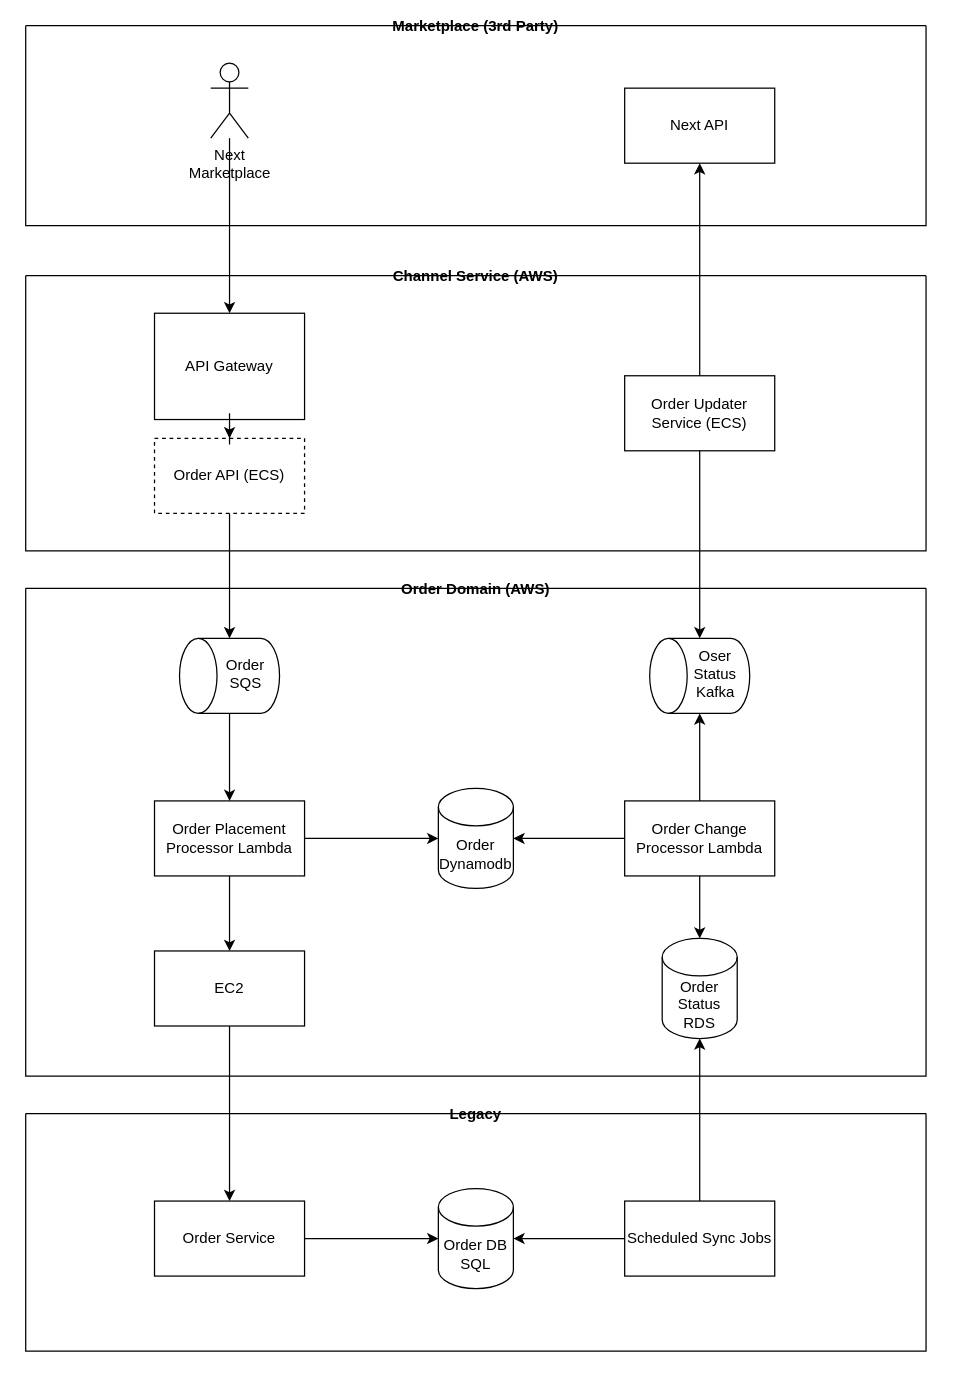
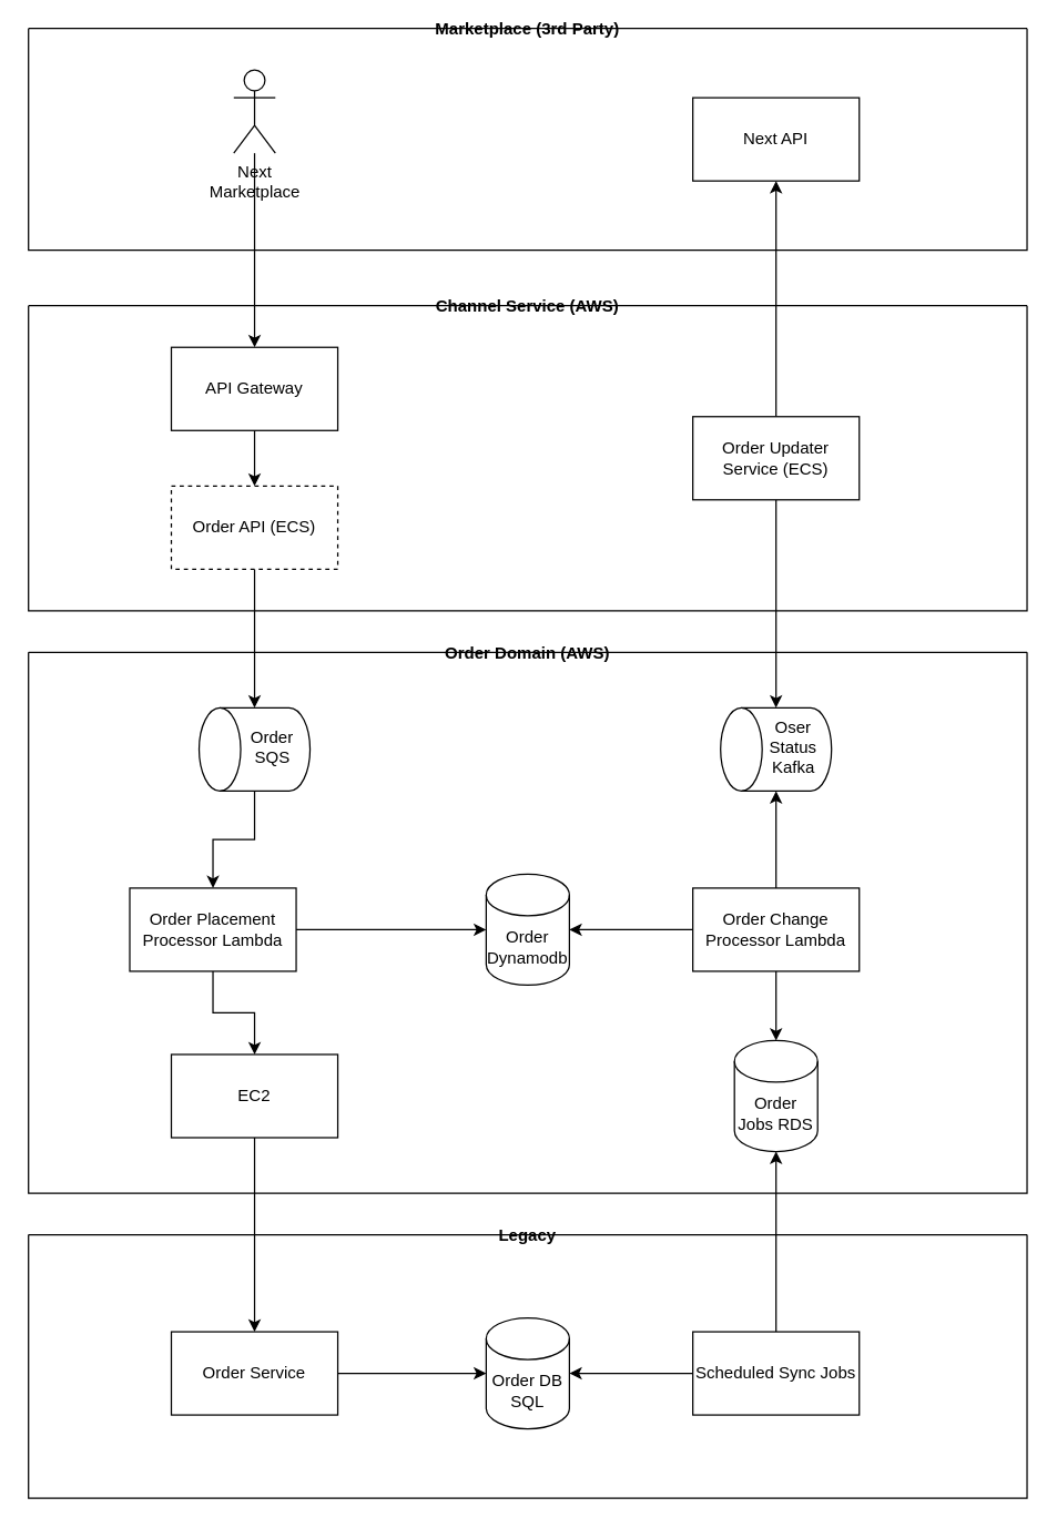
  <mxCell id="0" />
  <mxCell id="1" parent="0" />
  <mxCell id="2" style="edgeStyle=orthogonalEdgeStyle;rounded=0;orthogonalLoop=1;jettySize=auto;html=1;entryX=0.5;entryY=0;entryDx=0;entryDy=0;" parent="1" source="34" target="30" edge="1"><mxGeometry relative="1" as="geometry" /></mxCell>
  <mxCell id="3" style="edgeStyle=orthogonalEdgeStyle;rounded=0;orthogonalLoop=1;jettySize=auto;html=1;" parent="1" source="29" target="25" edge="1"><mxGeometry relative="1" as="geometry" /></mxCell>
  <mxCell id="4" style="edgeStyle=orthogonalEdgeStyle;rounded=0;orthogonalLoop=1;jettySize=auto;html=1;" parent="1" source="11" target="14" edge="1"><mxGeometry relative="1" as="geometry"><mxPoint x="559" y="740" as="targetPoint" /></mxGeometry></mxCell>
  <mxCell id="5" style="edgeStyle=orthogonalEdgeStyle;rounded=0;orthogonalLoop=1;jettySize=auto;html=1;" parent="1" source="28" target="33" edge="1"><mxGeometry relative="1" as="geometry" /></mxCell>
  <mxCell id="6" style="edgeStyle=orthogonalEdgeStyle;rounded=0;orthogonalLoop=1;jettySize=auto;html=1;" parent="1" source="28" target="24" edge="1"><mxGeometry relative="1" as="geometry"><mxPoint x="690" y="500" as="targetPoint" /></mxGeometry></mxCell>
  <mxCell id="7" value="Legacy" style="swimlane;startSize=0;" parent="1" vertex="1"><mxGeometry x="20" y="890" width="720" height="190" as="geometry" /></mxCell>
  <mxCell id="8" style="edgeStyle=orthogonalEdgeStyle;rounded=0;orthogonalLoop=1;jettySize=auto;html=1;" parent="7" source="9" target="10" edge="1"><mxGeometry relative="1" as="geometry" /></mxCell>
  <mxCell id="9" value="Order Service" style="rounded=0;whiteSpace=wrap;html=1;" parent="7" vertex="1"><mxGeometry x="103" y="70" width="120" height="60" as="geometry" /></mxCell>
  <mxCell id="10" value="Order DB SQL" style="shape=cylinder3;whiteSpace=wrap;html=1;boundedLbl=1;backgroundOutline=1;size=15;" parent="7" vertex="1"><mxGeometry x="330" y="60" width="60" height="80" as="geometry" /></mxCell>
  <mxCell id="11" value="Scheduled Sync Jobs" style="rounded=0;whiteSpace=wrap;html=1;" parent="7" vertex="1"><mxGeometry x="479" y="70" width="120" height="60" as="geometry" /></mxCell>
  <mxCell id="12" style="edgeStyle=orthogonalEdgeStyle;rounded=0;orthogonalLoop=1;jettySize=auto;html=1;entryX=1;entryY=0.5;entryDx=0;entryDy=0;entryPerimeter=0;" parent="7" source="11" target="10" edge="1"><mxGeometry relative="1" as="geometry" /></mxCell>
  <mxCell id="13" value="Order Domain (AWS)" style="swimlane;startSize=0;" parent="1" vertex="1"><mxGeometry x="20" y="470" width="720" height="390" as="geometry" /></mxCell>
- <mxCell id="14" value="Order Status RDS" style="shape=cylinder3;whiteSpace=wrap;html=1;boundedLbl=1;backgroundOutline=1;size=15;" parent="13" vertex="1"><mxGeometry x="509" y="280" width="60" height="80" as="geometry" /></mxCell>
+ <mxCell id="14" value="Order Jobs RDS" style="shape=cylinder3;whiteSpace=wrap;html=1;boundedLbl=1;backgroundOutline=1;size=15;" parent="13" vertex="1"><mxGeometry x="509" y="280" width="60" height="80" as="geometry" /></mxCell>
  <mxCell id="15" value="EC2" style="rounded=0;whiteSpace=wrap;html=1;" parent="13" vertex="1"><mxGeometry x="103" y="290" width="120" height="60" as="geometry" /></mxCell>
  <mxCell id="16" style="edgeStyle=orthogonalEdgeStyle;rounded=0;orthogonalLoop=1;jettySize=auto;html=1;" edge="1" parent="13" source="17" target="15"><mxGeometry relative="1" as="geometry" /></mxCell>
- <mxCell id="17" value="Order Placement Processor Lambda" style="rounded=0;whiteSpace=wrap;html=1;" parent="13" vertex="1"><mxGeometry x="103" y="170" width="120" height="60" as="geometry" /></mxCell>
+ <mxCell id="17" value="Order Placement Processor Lambda" style="rounded=0;whiteSpace=wrap;html=1;" parent="13" vertex="1"><mxGeometry x="73" y="170" width="120" height="60" as="geometry" /></mxCell>
  <mxCell id="18" value="Order Dynamodb" style="shape=cylinder3;whiteSpace=wrap;html=1;boundedLbl=1;backgroundOutline=1;size=15;" parent="13" vertex="1"><mxGeometry x="330" y="160" width="60" height="80" as="geometry" /></mxCell>
  <mxCell id="19" style="edgeStyle=orthogonalEdgeStyle;rounded=0;orthogonalLoop=1;jettySize=auto;html=1;" parent="13" source="17" target="18" edge="1"><mxGeometry relative="1" as="geometry" /></mxCell>
  <mxCell id="20" style="edgeStyle=orthogonalEdgeStyle;rounded=0;orthogonalLoop=1;jettySize=auto;html=1;" parent="13" source="21" target="24" edge="1"><mxGeometry relative="1" as="geometry" /></mxCell>
  <mxCell id="21" value="Order Change Processor Lambda" style="rounded=0;whiteSpace=wrap;html=1;" parent="13" vertex="1"><mxGeometry x="479" y="170" width="120" height="60" as="geometry" /></mxCell>
  <mxCell id="22" style="edgeStyle=orthogonalEdgeStyle;rounded=0;orthogonalLoop=1;jettySize=auto;html=1;" parent="13" source="21" target="18" edge="1"><mxGeometry relative="1" as="geometry" /></mxCell>
  <mxCell id="23" style="edgeStyle=orthogonalEdgeStyle;rounded=0;orthogonalLoop=1;jettySize=auto;html=1;entryX=0.5;entryY=0;entryDx=0;entryDy=0;entryPerimeter=0;" parent="13" source="21" target="14" edge="1"><mxGeometry relative="1" as="geometry" /></mxCell>
  <mxCell id="24" value="Oser Status Kafka" style="shape=cylinder3;whiteSpace=wrap;html=1;boundedLbl=1;backgroundOutline=1;size=15;rotation=-90;textDirection=vertical-rl;" parent="13" vertex="1"><mxGeometry x="509" y="30" width="60" height="80" as="geometry" /></mxCell>
  <mxCell id="25" value="Order SQS" style="shape=cylinder3;whiteSpace=wrap;html=1;boundedLbl=1;backgroundOutline=1;size=15;rotation=-90;textDirection=vertical-rl;" parent="13" vertex="1"><mxGeometry x="133" y="30" width="60" height="80" as="geometry" /></mxCell>
  <mxCell id="26" style="edgeStyle=orthogonalEdgeStyle;rounded=0;orthogonalLoop=1;jettySize=auto;html=1;" parent="13" source="25" target="17" edge="1"><mxGeometry relative="1" as="geometry" /></mxCell>
  <mxCell id="27" value="Channel Service (AWS)" style="swimlane;startSize=0;" parent="1" vertex="1"><mxGeometry x="20" y="220" width="720" height="220" as="geometry" /></mxCell>
  <mxCell id="28" value="Order Updater Service (ECS)" style="rounded=0;whiteSpace=wrap;html=1;" parent="27" vertex="1"><mxGeometry x="479" y="80" width="120" height="60" as="geometry" /></mxCell>
  <mxCell id="29" value="Order API (ECS)" style="rounded=0;whiteSpace=wrap;html=1;dashed=1;" parent="27" vertex="1"><mxGeometry x="103" y="130" width="120" height="60" as="geometry" /></mxCell>
- <mxCell id="30" value="API Gateway" style="rounded=0;whiteSpace=wrap;html=1;" parent="27" vertex="1"><mxGeometry x="103" y="30" width="120" height="85" as="geometry" /></mxCell>
+ <mxCell id="30" value="API Gateway" style="rounded=0;whiteSpace=wrap;html=1;" parent="27" vertex="1"><mxGeometry x="103" y="30" width="120" height="60" as="geometry" /></mxCell>
  <mxCell id="31" style="edgeStyle=orthogonalEdgeStyle;rounded=0;orthogonalLoop=1;jettySize=auto;html=1;" parent="27" source="30" target="29" edge="1"><mxGeometry relative="1" as="geometry" /></mxCell>
  <mxCell id="32" value="Marketplace (3rd Party)" style="swimlane;startSize=0;" parent="1" vertex="1"><mxGeometry x="20" y="20" width="720" height="160" as="geometry" /></mxCell>
  <mxCell id="33" value="Next API" style="rounded=0;whiteSpace=wrap;html=1;" parent="32" vertex="1"><mxGeometry x="479" y="50" width="120" height="60" as="geometry" /></mxCell>
  <mxCell id="34" value="&lt;span style=&quot;text-wrap-mode: wrap;&quot;&gt;Next Marketplace&lt;/span&gt;" style="shape=umlActor;verticalLabelPosition=bottom;verticalAlign=top;html=1;outlineConnect=0;" parent="32" vertex="1"><mxGeometry x="148" y="30" width="30" height="60" as="geometry" /></mxCell>
  <mxCell id="35" style="edgeStyle=orthogonalEdgeStyle;rounded=0;orthogonalLoop=1;jettySize=auto;html=1;entryX=0.5;entryY=0;entryDx=0;entryDy=0;" edge="1" parent="1" source="15" target="9"><mxGeometry relative="1" as="geometry" /></mxCell>
